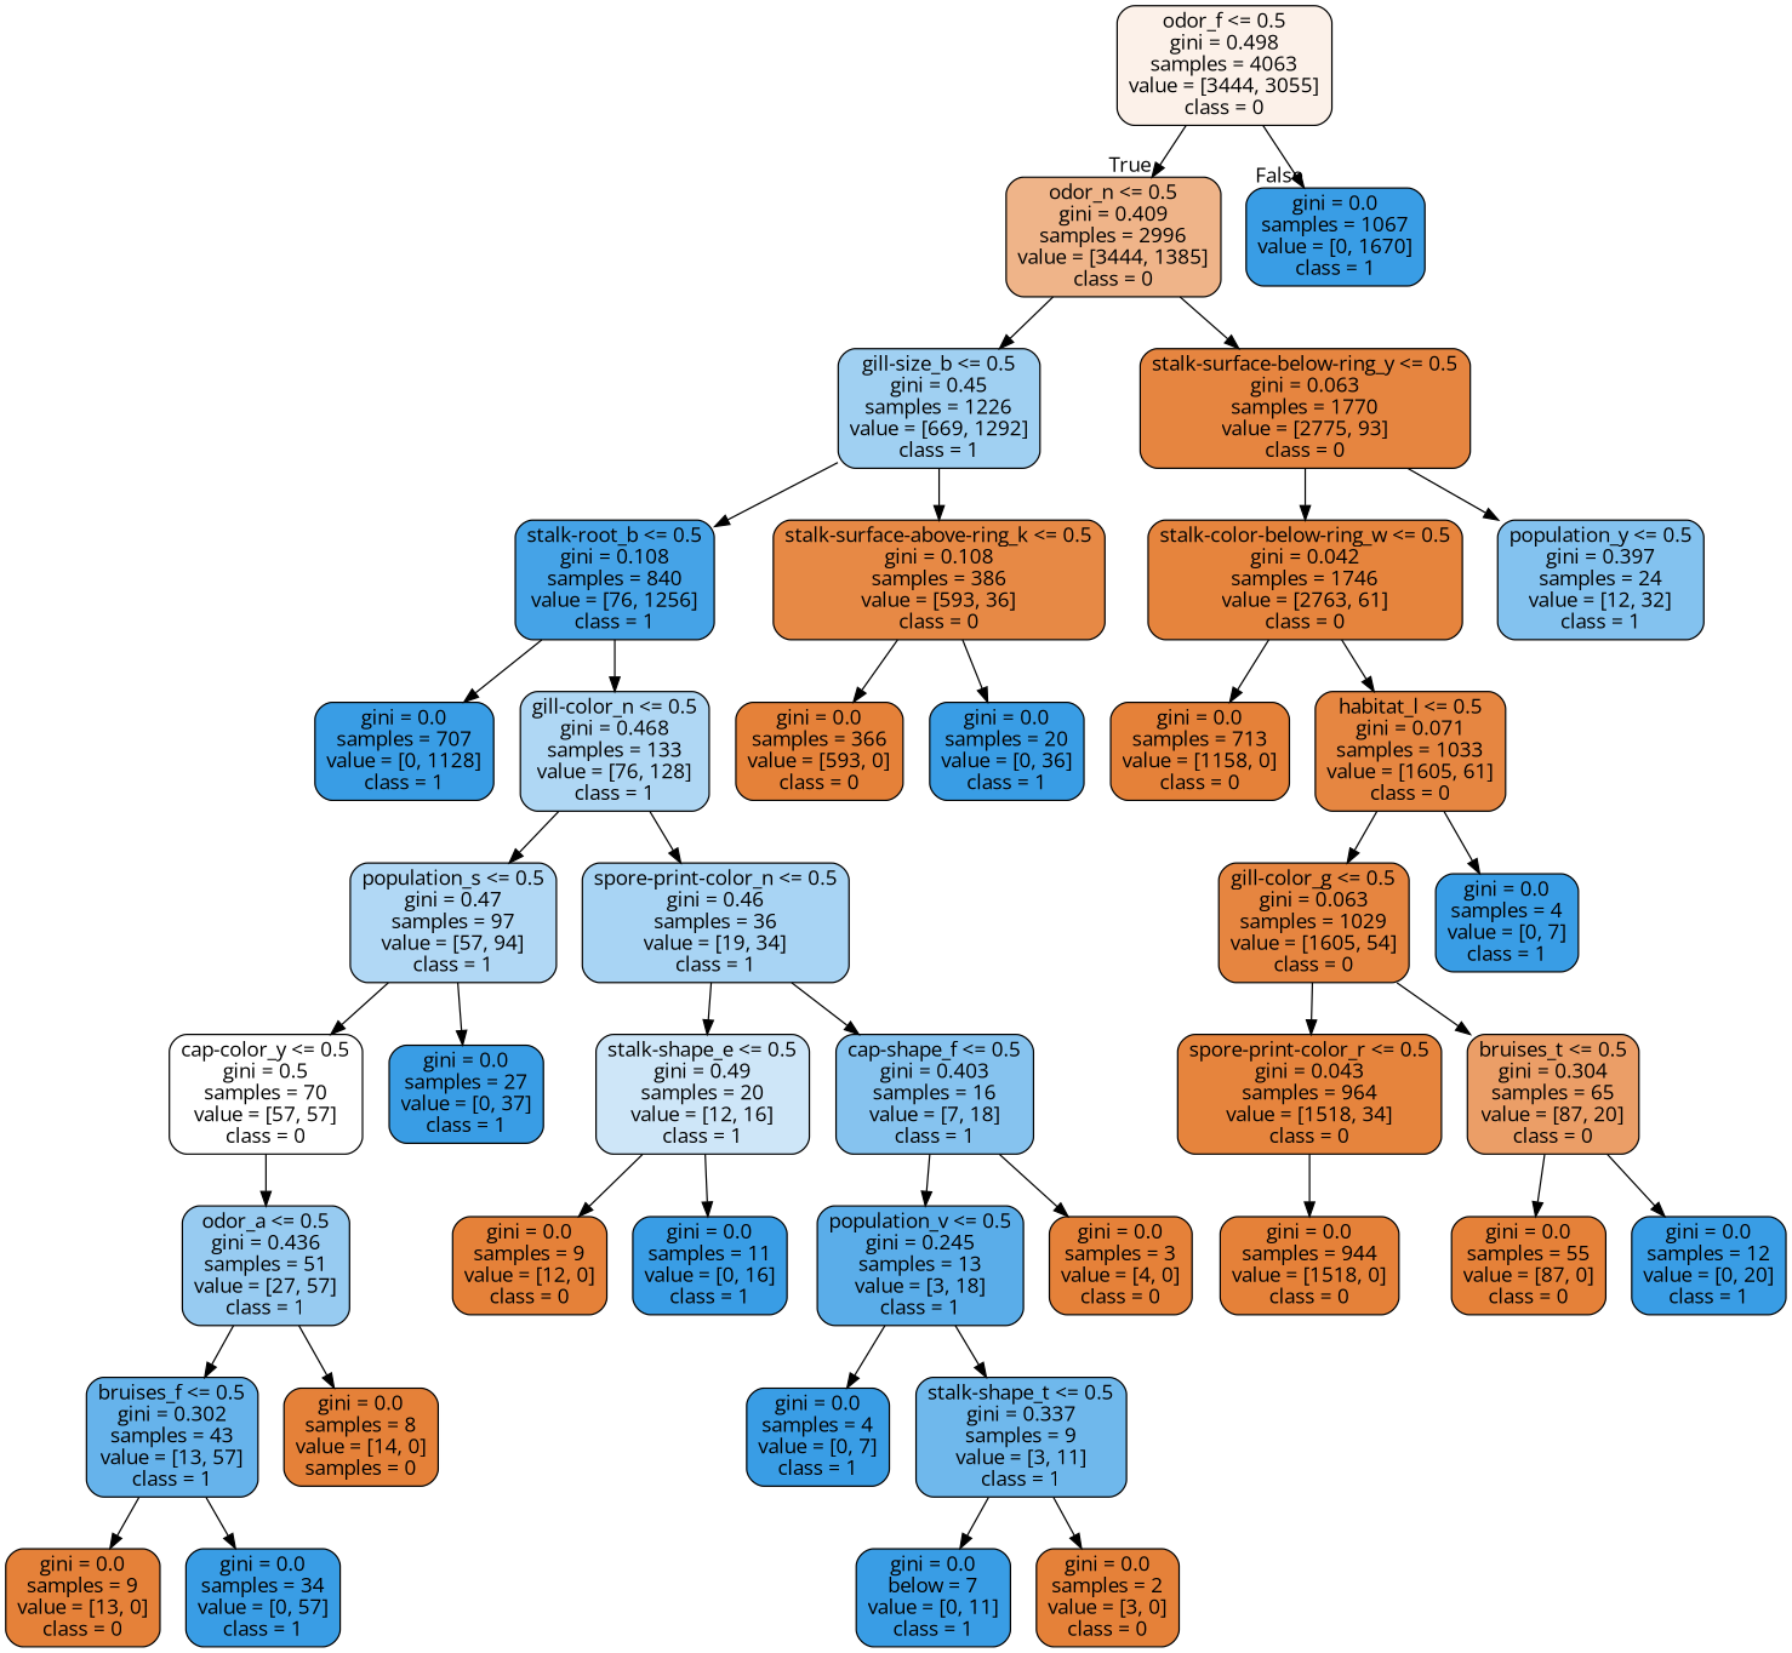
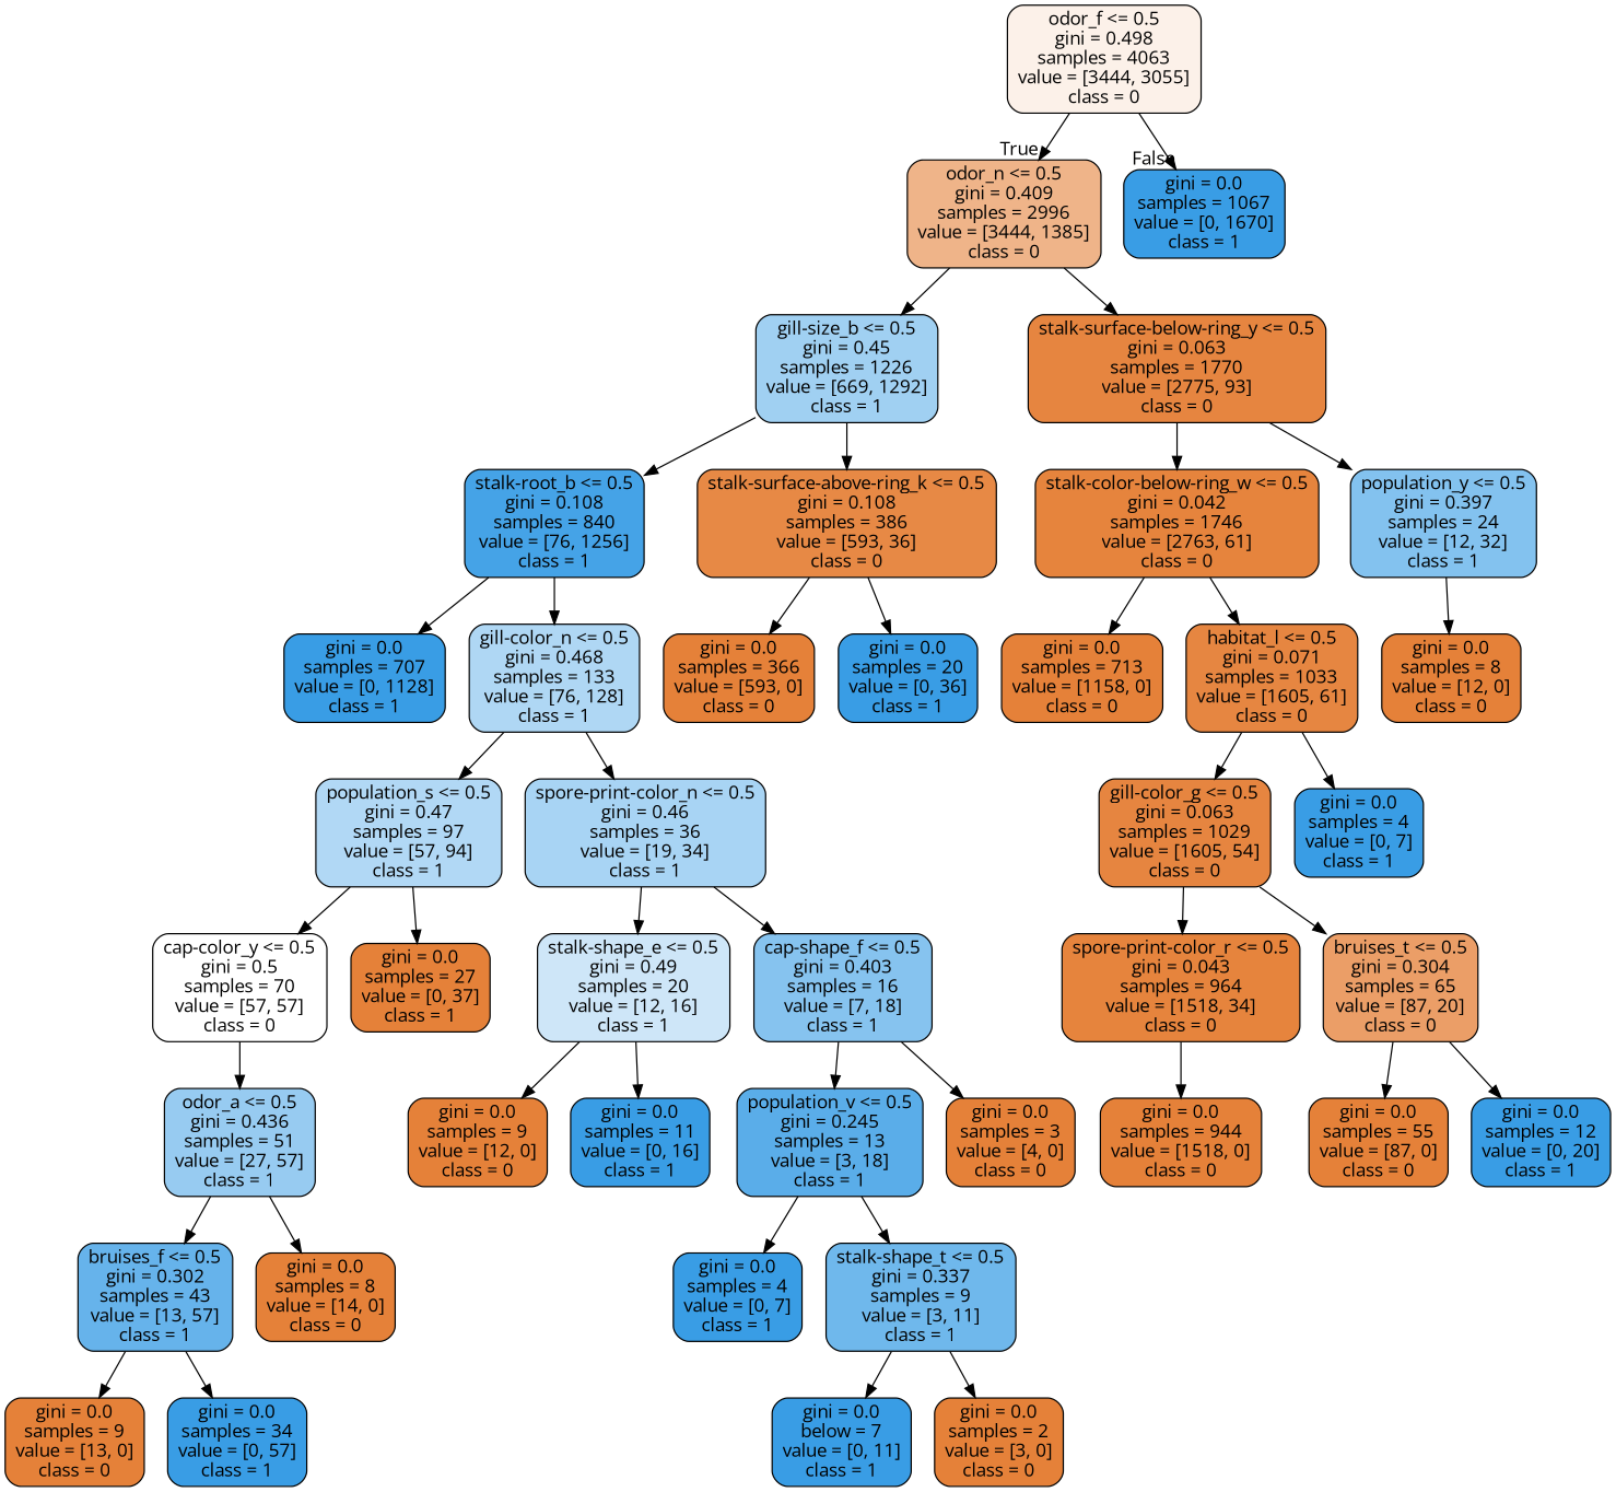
  digraph {
    fontname="Open Sans"
    node [color=black fillcolor="#399de5" fontname="Open Sans" shape=box style="filled, rounded"]
    edge [fontname="Open Sans"]
    n1 [fillcolor="#fcf1e9" label="odor_f <= 0.5\ngini = 0.498\nsamples = 4063\nvalue = [3444, 3055]\nclass = 0"]
    n2 [fillcolor="#efb489" label="odor_n <= 0.5\ngini = 0.409\nsamples = 2996\nvalue = [3444, 1385]\nclass = 0"]
    n3 [label="gini = 0.0\nsamples = 1067\nvalue = [0, 1670]\nclass = 1"]
    n4 [fillcolor="#a0d0f2" label="gill-size_b <= 0.5\ngini = 0.45\nsamples = 1226\nvalue = [669, 1292]\nclass = 1"]
    n5 [fillcolor="#e68540" label="stalk-surface-below-ring_y <= 0.5\ngini = 0.063\nsamples = 1770\nvalue = [2775, 93]\nclass = 0"]
    n6 [fillcolor="#45a3e7" label="stalk-root_b <= 0.5\ngini = 0.108\nsamples = 840\nvalue = [76, 1256]\nclass = 1"]
    n7 [fillcolor="#e78945" label="stalk-surface-above-ring_k <= 0.5\ngini = 0.108\nsamples = 386\nvalue = [593, 36]\nclass = 0"]
    n8 [fillcolor="#e6843d" label="stalk-color-below-ring_w <= 0.5\ngini = 0.042\nsamples = 1746\nvalue = [2763, 61]\nclass = 0"]
    n9 [fillcolor="#83c2ef" label="population_y <= 0.5\ngini = 0.397\nsamples = 24\nvalue = [12, 32]\nclass = 1"]
    n10 [label="gini = 0.0\nsamples = 707\nvalue = [0, 1128]\nclass = 1"]
    n11 [fillcolor="#afd7f4" label="gill-color_n <= 0.5\ngini = 0.468\nsamples = 133\nvalue = [76, 128]\nclass = 1"]
    n12 [fillcolor="#e58139" label="gini = 0.0\nsamples = 366\nvalue = [593, 0]\nclass = 0"]
    n13 [label="gini = 0.0\nsamples = 20\nvalue = [0, 36]\nclass = 1"]
    n14 [fillcolor="#b1d8f5" label="population_s <= 0.5\ngini = 0.47\nsamples = 97\nvalue = [57, 94]\nclass = 1"]
    n15 [fillcolor="#a8d4f4" label="spore-print-color_n <= 0.5\ngini = 0.46\nsamples = 36\nvalue = [19, 34]\nclass = 1"]
    n16 [fillcolor="#ffffff" label="cap-color_y <= 0.5\ngini = 0.5\nsamples = 70\nvalue = [57, 57]\nclass = 0"]
-   n17 [label="gini = 0.0\nsamples = 27\nvalue = [0, 37]\nclass = 1"]
+   n17 [fillcolor="#e58139" label="gini = 0.0\nsamples = 27\nvalue = [0, 37]\nclass = 1"]
    n18 [fillcolor="#cee6f8" label="stalk-shape_e <= 0.5\ngini = 0.49\nsamples = 20\nvalue = [12, 16]\nclass = 1"]
    n19 [fillcolor="#86c3ef" label="cap-shape_f <= 0.5\ngini = 0.403\nsamples = 16\nvalue = [7, 18]\nclass = 1"]
    n20 [fillcolor="#97cbf1" label="odor_a <= 0.5\ngini = 0.436\nsamples = 51\nvalue = [27, 57]\nclass = 1"]
    n21 [fillcolor="#66b3eb" label="bruises_f <= 0.5\ngini = 0.302\nsamples = 43\nvalue = [13, 57]\nclass = 1"]
-   n22 [fillcolor="#e58139" label="gini = 0.0\nsamples = 8\nvalue = [14, 0]\nsamples = 0"]
+   n22 [fillcolor="#e58139" label="gini = 0.0\nsamples = 8\nvalue = [14, 0]\nclass = 0"]
    n23 [fillcolor="#e58139" label="gini = 0.0\nsamples = 9\nvalue = [13, 0]\nclass = 0"]
    n24 [label="gini = 0.0\nsamples = 34\nvalue = [0, 57]\nclass = 1"]
    n25 [fillcolor="#e58139" label="gini = 0.0\nsamples = 9\nvalue = [12, 0]\nclass = 0"]
    n26 [label="gini = 0.0\nsamples = 11\nvalue = [0, 16]\nclass = 1"]
    n27 [fillcolor="#5aade9" label="population_v <= 0.5\ngini = 0.245\nsamples = 13\nvalue = [3, 18]\nclass = 1"]
    n28 [fillcolor="#e58139" label="gini = 0.0\nsamples = 3\nvalue = [4, 0]\nclass = 0"]
    n29 [label="gini = 0.0\nsamples = 4\nvalue = [0, 7]\nclass = 1"]
    n30 [fillcolor="#6fb8ec" label="stalk-shape_t <= 0.5\ngini = 0.337\nsamples = 9\nvalue = [3, 11]\nclass = 1"]
    n31 [label="gini = 0.0\nbelow = 7\nvalue = [0, 11]\nclass = 1"]
    n32 [fillcolor="#e58139" label="gini = 0.0\nsamples = 2\nvalue = [3, 0]\nclass = 0"]
    n33 [fillcolor="#e58139" label="gini = 0.0\nsamples = 713\nvalue = [1158, 0]\nclass = 0"]
    n34 [fillcolor="#e68641" label="habitat_l <= 0.5\ngini = 0.071\nsamples = 1033\nvalue = [1605, 61]\nclass = 0"]
+   n35 [fillcolor="#e58139" label="gini = 0.0\nsamples = 8\nvalue = [12, 0]\nclass = 0"]
    n36 [fillcolor="#e68540" label="gill-color_g <= 0.5\ngini = 0.063\nsamples = 1029\nvalue = [1605, 54]\nclass = 0"]
    n37 [label="gini = 0.0\nsamples = 4\nvalue = [0, 7]\nclass = 1"]
    n38 [fillcolor="#e6843d" label="spore-print-color_r <= 0.5\ngini = 0.043\nsamples = 964\nvalue = [1518, 34]\nclass = 0"]
    n39 [fillcolor="#eb9e67" label="bruises_t <= 0.5\ngini = 0.304\nsamples = 65\nvalue = [87, 20]\nclass = 0"]
    n40 [fillcolor="#e58139" label="gini = 0.0\nsamples = 944\nvalue = [1518, 0]\nclass = 0"]
    n41 [fillcolor="#e58139" label="gini = 0.0\nsamples = 55\nvalue = [87, 0]\nclass = 0"]
    n42 [label="gini = 0.0\nsamples = 12\nvalue = [0, 20]\nclass = 1"]
    n1 -> n2 [headlabel=True labelangle=45 labeldistance=2.5]
    n1 -> n3 [headlabel=False labelangle=-45 labeldistance=2.5]
    n2 -> n4
    n2 -> n5
    n4 -> n6
    n4 -> n7
    n5 -> n8
    n5 -> n9
    n6 -> n10
    n6 -> n11
    n7 -> n12
    n7 -> n13
    n8 -> n33
    n8 -> n34
+   n9 -> n35
    n11 -> n14
    n11 -> n15
    n14 -> n16
    n14 -> n17
    n15 -> n18
    n15 -> n19
    n16 -> n20
    n18 -> n25
    n18 -> n26
    n19 -> n27
    n19 -> n28
    n20 -> n21
    n20 -> n22
    n21 -> n23
    n21 -> n24
    n27 -> n29
    n27 -> n30
    n30 -> n31
    n30 -> n32
    n34 -> n36
    n34 -> n37
    n36 -> n38
    n36 -> n39
    n38 -> n40
    n39 -> n41
    n39 -> n42
  }
